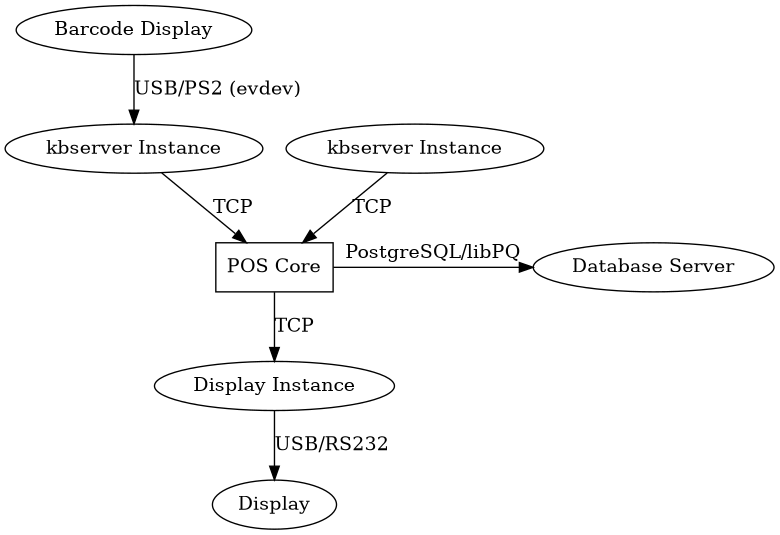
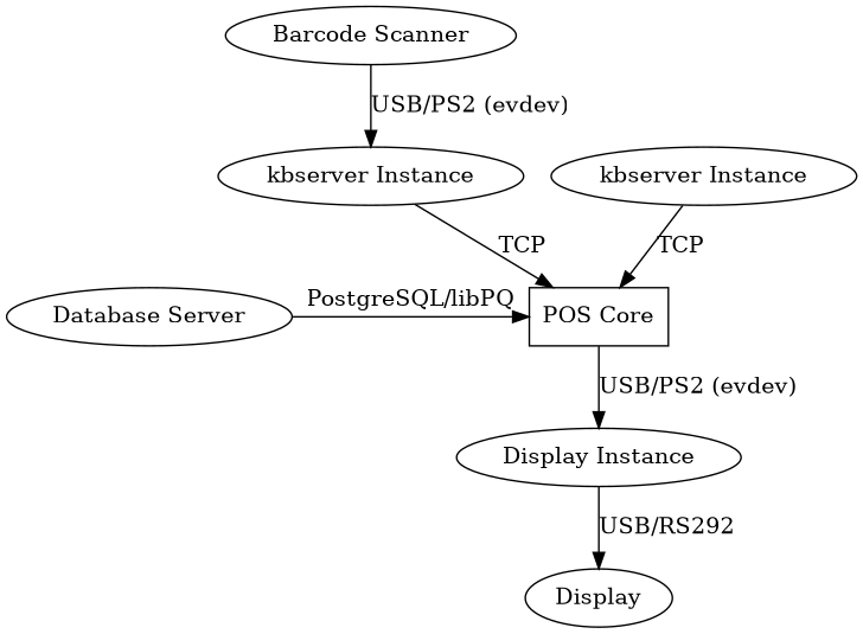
  digraph {
    n1 [label="POS Core" shape=box]
    n2 [label="Database Server"]
    n3 [label="Display Instance"]
-   n4 [label="Barcode Display"]
+   n4 [label="Barcode Scanner"]
    n5 [label="kbserver Instance"]
    n6 [label="kbserver Instance"]
    n7 [label=Display]
    subgraph sub_1 {
      rank=same
      n1
      n2
    }
-   n1 -> n2 [label="PostgreSQL/libPQ"]
-   n1 -> n3 [label=TCP]
-   n3 -> n7 [label="USB/RS232"]
+   n2 -> n1 [label="PostgreSQL/libPQ"]
+   n1 -> n3 [label="USB/PS2 (evdev)"]
+   n3 -> n7 [label="USB/RS292"]
    n4 -> n5 [label="USB/PS2 (evdev)"]
    n5 -> n1 [label=TCP]
    n6 -> n1 [label=TCP]
  }
